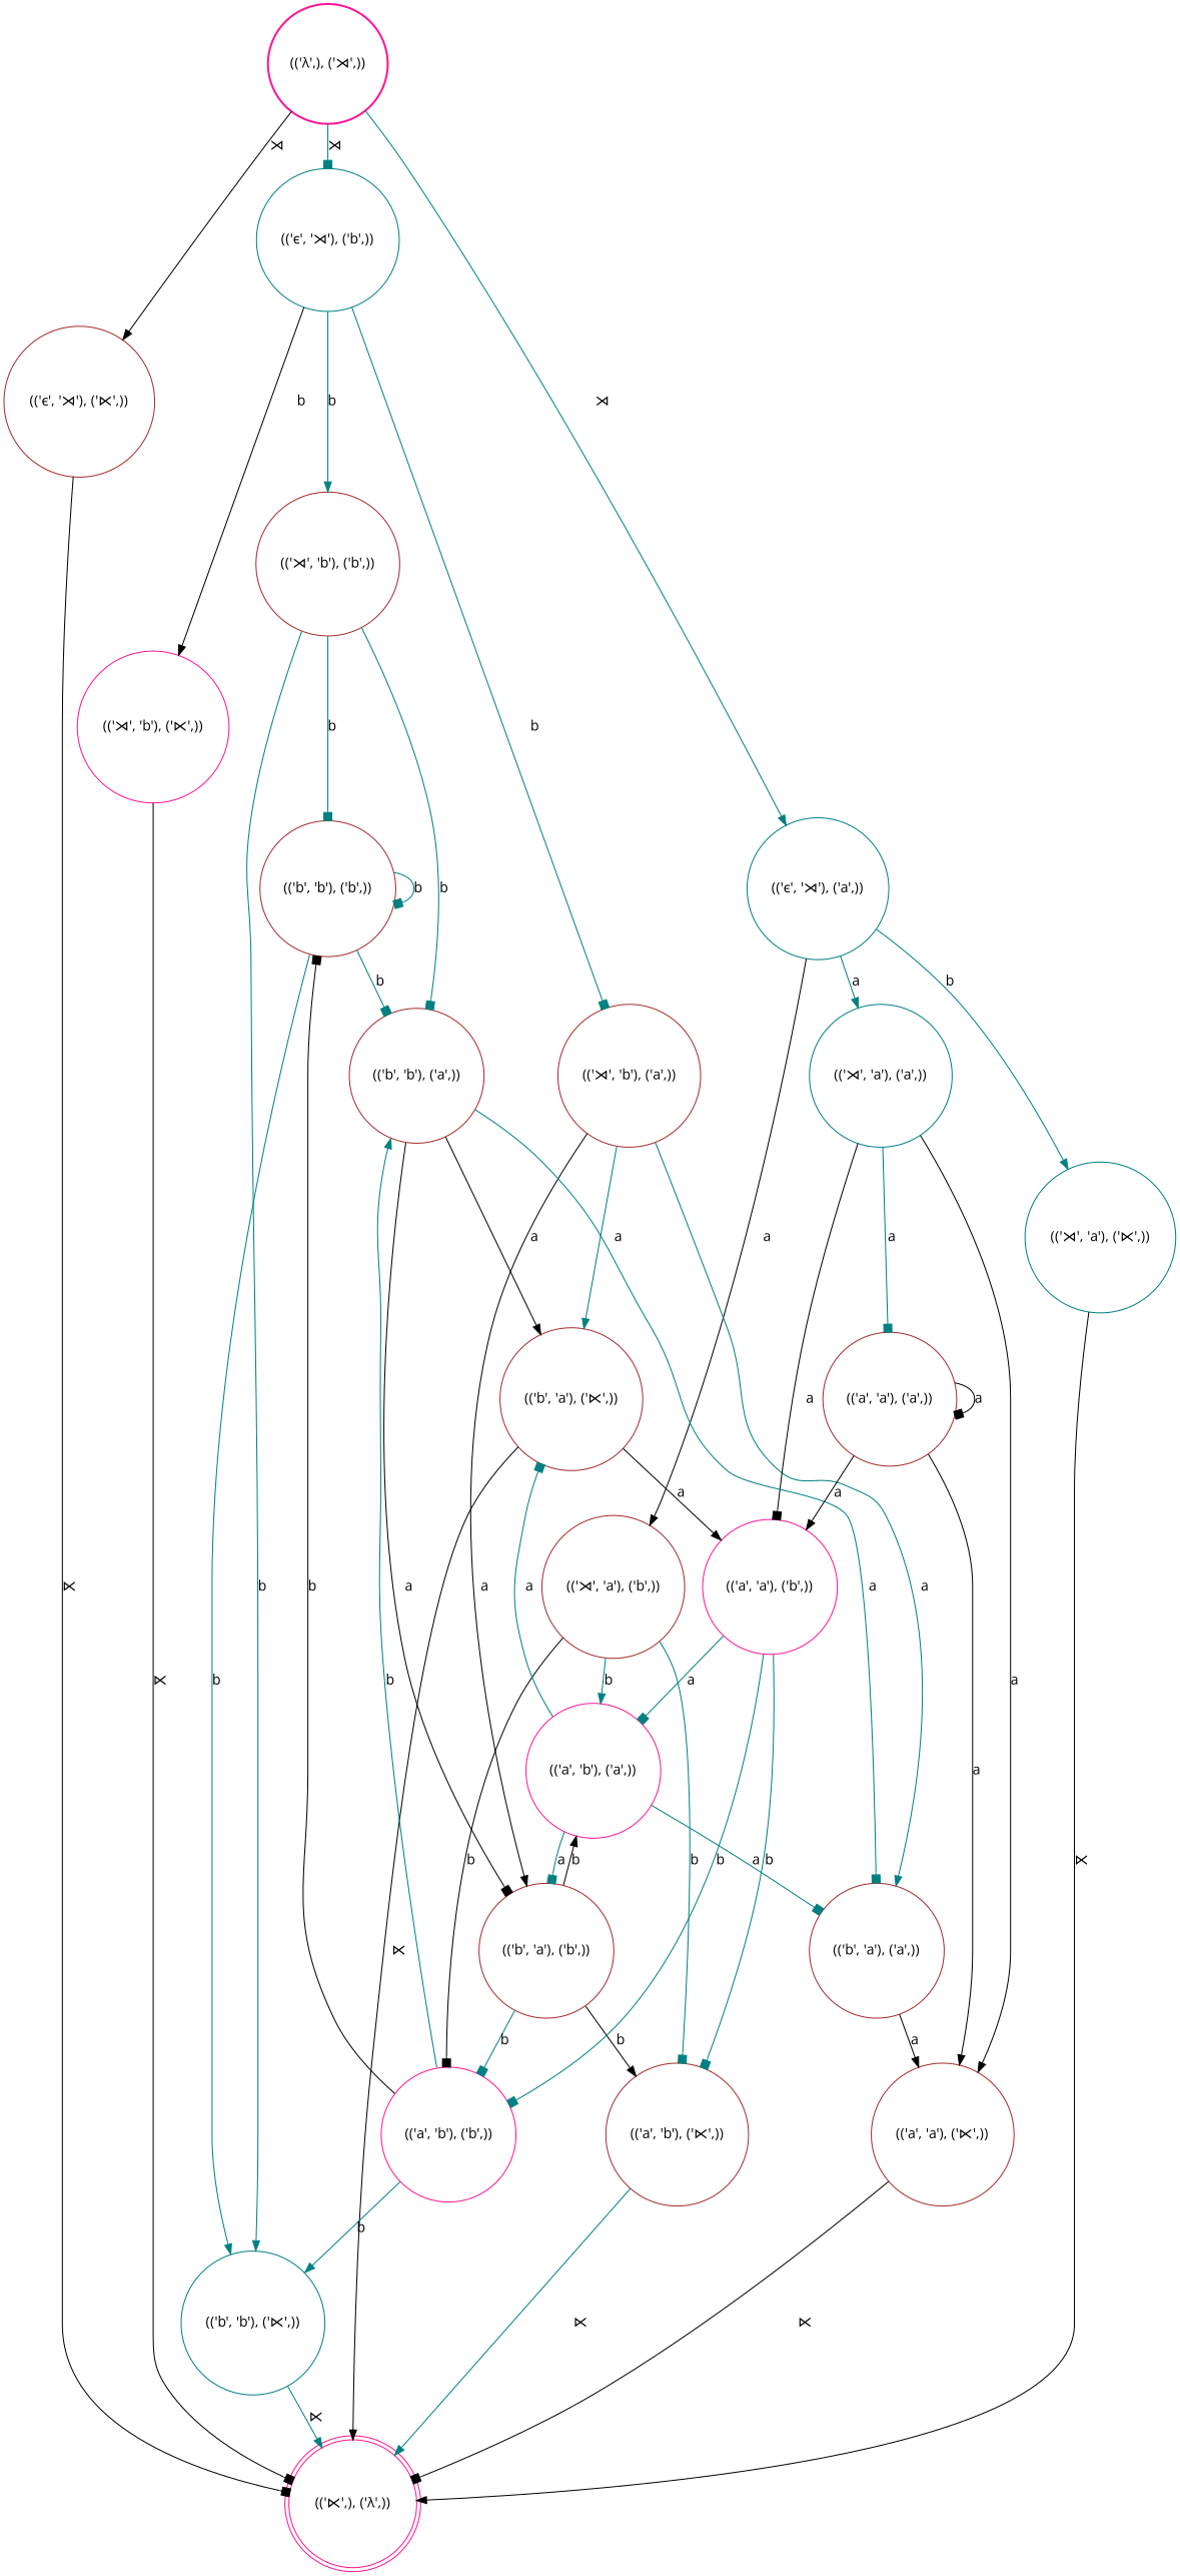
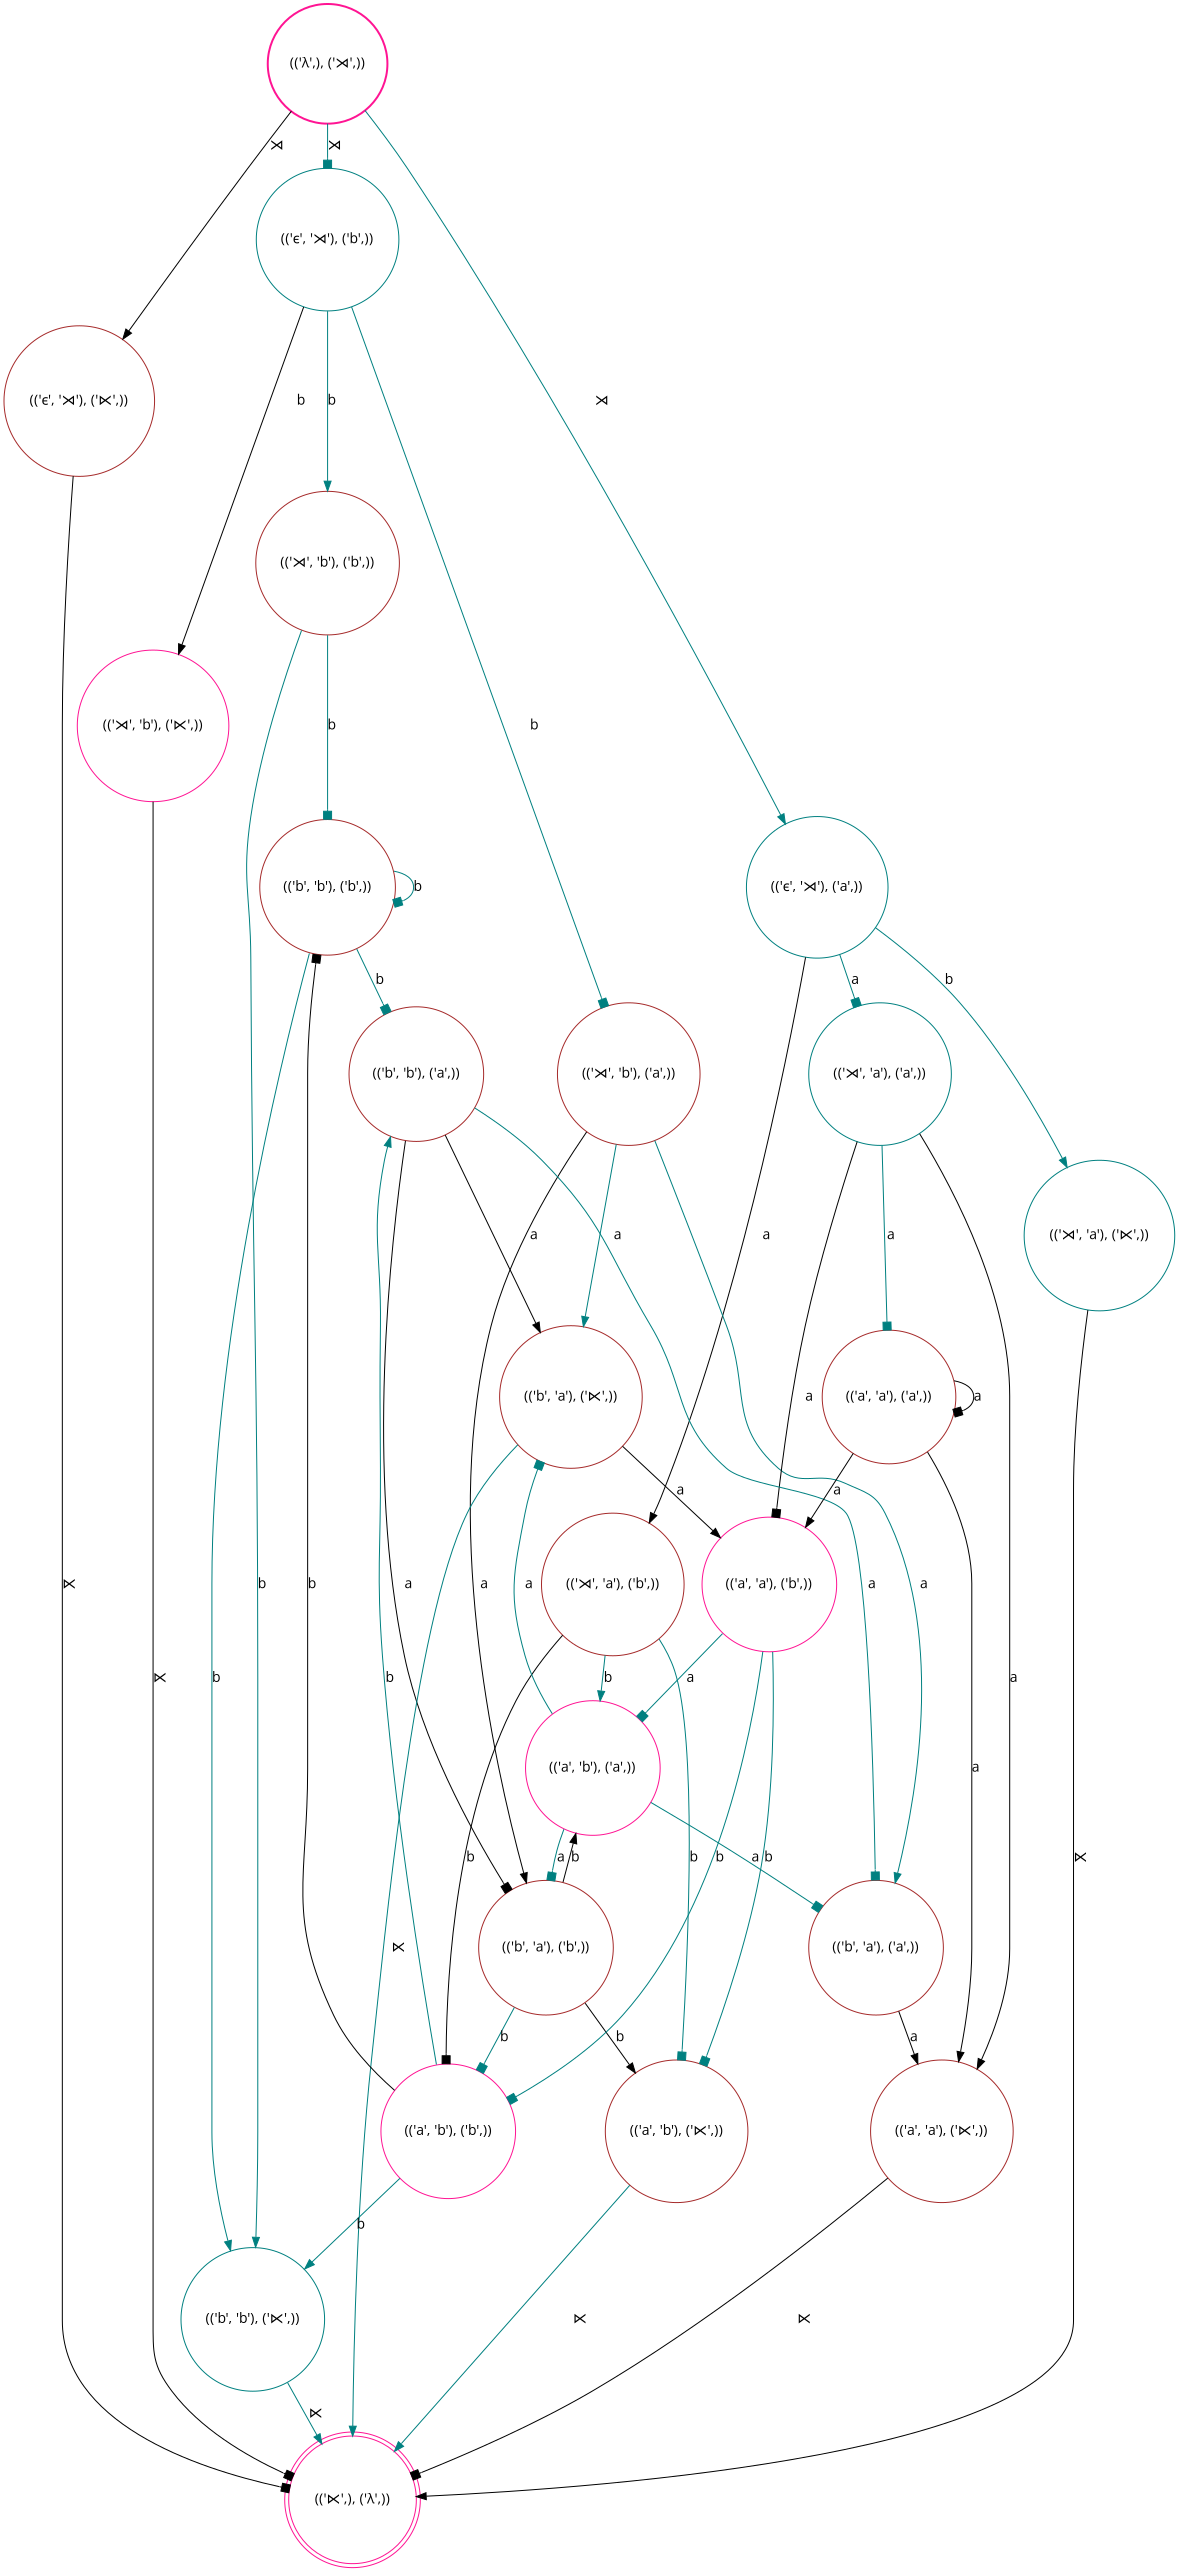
  digraph {
    fontname="Open Sans"
    nodesep=0.25
    rankdir=TB
    ranksep=0.4
    node [color=brown fontname="Open Sans" fontsize=14 shape=circle style=solid]
    edge [arrowhead=normal color=teal fontname="Open Sans" fontsize=14]
    n1 [color=deeppink label="(('λ',), ('⋊',))" style=bold]
    n2 [color=teal label="(('ϵ', '⋊'), ('b',))"]
    n3 [label="(('ϵ', '⋊'), ('⋉',))"]
    n4 [color=teal label="(('ϵ', '⋊'), ('a',))"]
    n5 [color=deeppink label="(('⋊', 'b'), ('⋉',))"]
    n6 [label="(('⋊', 'b'), ('b',))"]
    n7 [label="(('⋊', 'b'), ('a',))"]
    n8 [color=deeppink label="(('⋉',), ('λ',))" shape=doublecircle]
    n9 [color=teal label="(('⋊', 'a'), ('⋉',))"]
    n10 [label="(('⋊', 'a'), ('b',))"]
    n11 [color=teal label="(('⋊', 'a'), ('a',))"]
    n12 [color=teal label="(('b', 'b'), ('⋉',))"]
    n13 [label="(('b', 'b'), ('b',))"]
    n14 [label="(('b', 'b'), ('a',))"]
    n15 [label="(('b', 'a'), ('⋉',))"]
    n16 [label="(('b', 'a'), ('b',))"]
    n17 [label="(('b', 'a'), ('a',))"]
    n18 [label="(('a', 'b'), ('⋉',))"]
    n19 [color=deeppink label="(('a', 'b'), ('b',))"]
    n20 [color=deeppink label="(('a', 'b'), ('a',))"]
    n21 [label="(('a', 'a'), ('⋉',))"]
    n22 [color=deeppink label="(('a', 'a'), ('b',))"]
    n23 [label="(('a', 'a'), ('a',))"]
    n1 -> n2 [arrowhead=box label="⋊"]
    n1 -> n3 [color=black label="⋊"]
    n1 -> n4 [label="⋊"]
    n2 -> n5 [color=black label=b]
    n2 -> n6 [label=b]
    n2 -> n7 [arrowhead=box label=b]
    n3 -> n8 [arrowhead=box color=black label="⋉"]
    n4 -> n9 [label=b]
    n4 -> n10 [color=black label=a]
-   n4 -> n11 [label=a]
+   n4 -> n11 [arrowhead=box label=a]
    n5 -> n8 [arrowhead=box color=black label="⋉"]
    n6 -> n12 [label=b]
    n6 -> n13 [arrowhead=box label=b]
-   n6 -> n14 [arrowhead=box label=b]
    n7 -> n15 [label=a]
    n7 -> n16 [color=black label=a]
    n7 -> n17 [label=a]
    n9 -> n8 [color=black label="⋉"]
    n10 -> n18 [arrowhead=box label=b]
    n10 -> n19 [arrowhead=box color=black label=b]
    n10 -> n20 [label=b]
    n11 -> n21 [color=black label=a]
    n11 -> n22 [arrowhead=box color=black label=a]
    n11 -> n23 [arrowhead=box label=a]
    n12 -> n8 [label="⋉"]
    n13 -> n12 [label=b]
    n13 -> n13 [arrowhead=box label=b]
    n13 -> n14 [arrowhead=box label=b]
    n14 -> n15 [color=black label=a]
    n14 -> n16 [arrowhead=box color=black label=a]
    n14 -> n17 [arrowhead=box label=a]
-   n15 -> n8 [color=black label="⋉"]
+   n15 -> n8 [label="⋉"]
    n15 -> n22 [color=black label=a]
    n16 -> n18 [color=black label=b]
    n16 -> n19 [arrowhead=box label=b]
    n16 -> n20 [color=black label=b]
    n17 -> n21 [color=black label=a]
    n18 -> n8 [label="⋉"]
    n19 -> n12 [label=b]
    n19 -> n13 [arrowhead=box color=black label=b]
    n19 -> n14 [label=b]
    n20 -> n15 [arrowhead=box label=a]
    n20 -> n16 [arrowhead=box label=a]
    n20 -> n17 [arrowhead=box label=a]
    n21 -> n8 [arrowhead=box color=black label="⋉"]
    n22 -> n18 [arrowhead=box label=b]
    n22 -> n19 [arrowhead=box label=b]
    n22 -> n20 [arrowhead=box label=a]
    n23 -> n21 [color=black label=a]
    n23 -> n22 [color=black label=a]
    n23 -> n23 [arrowhead=box color=black label=a]
  }
